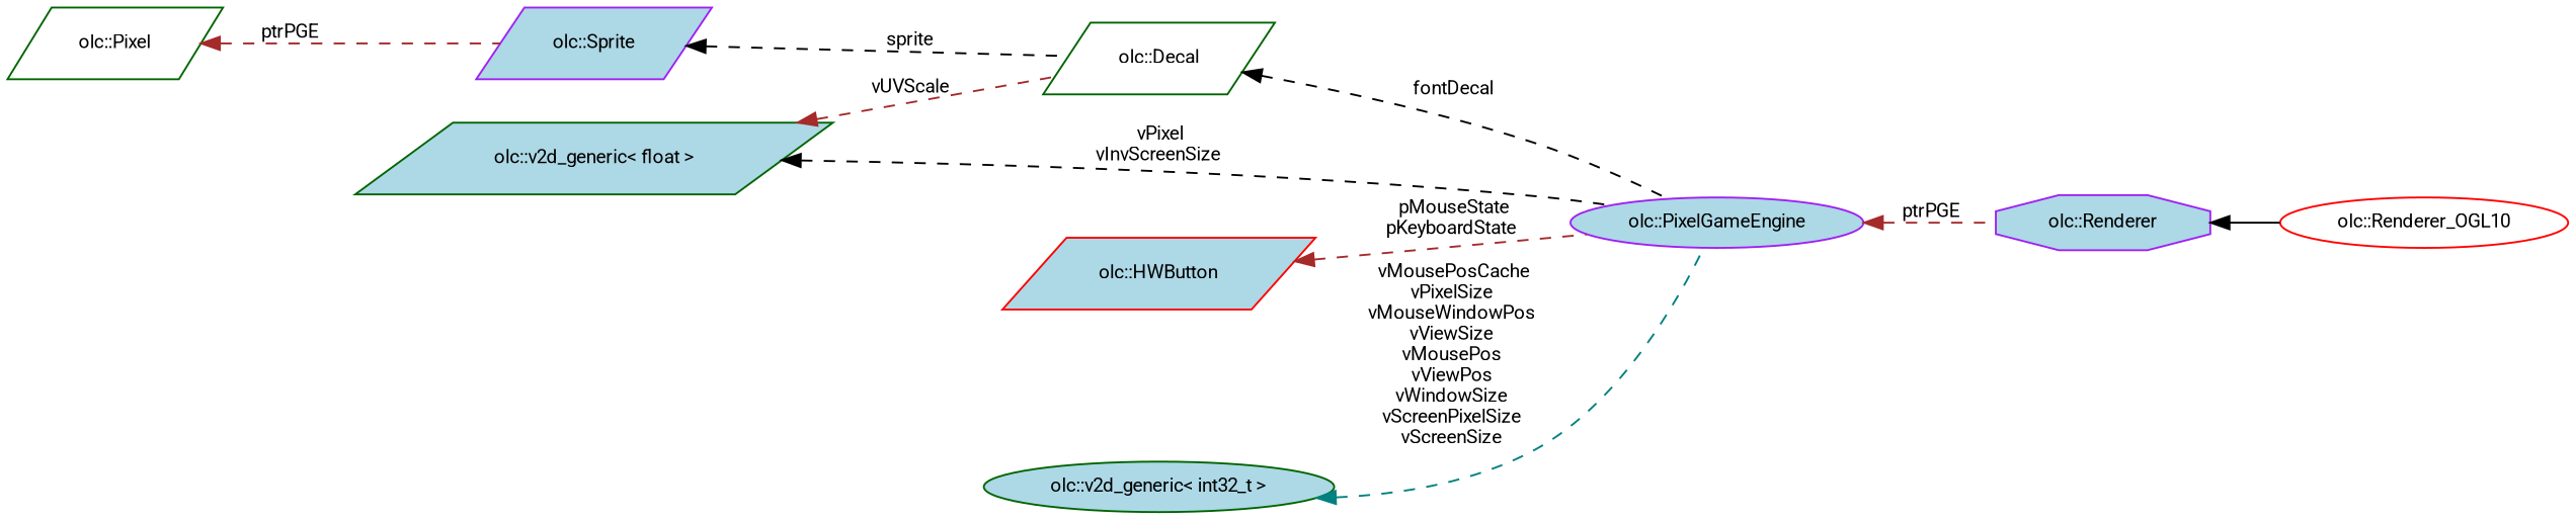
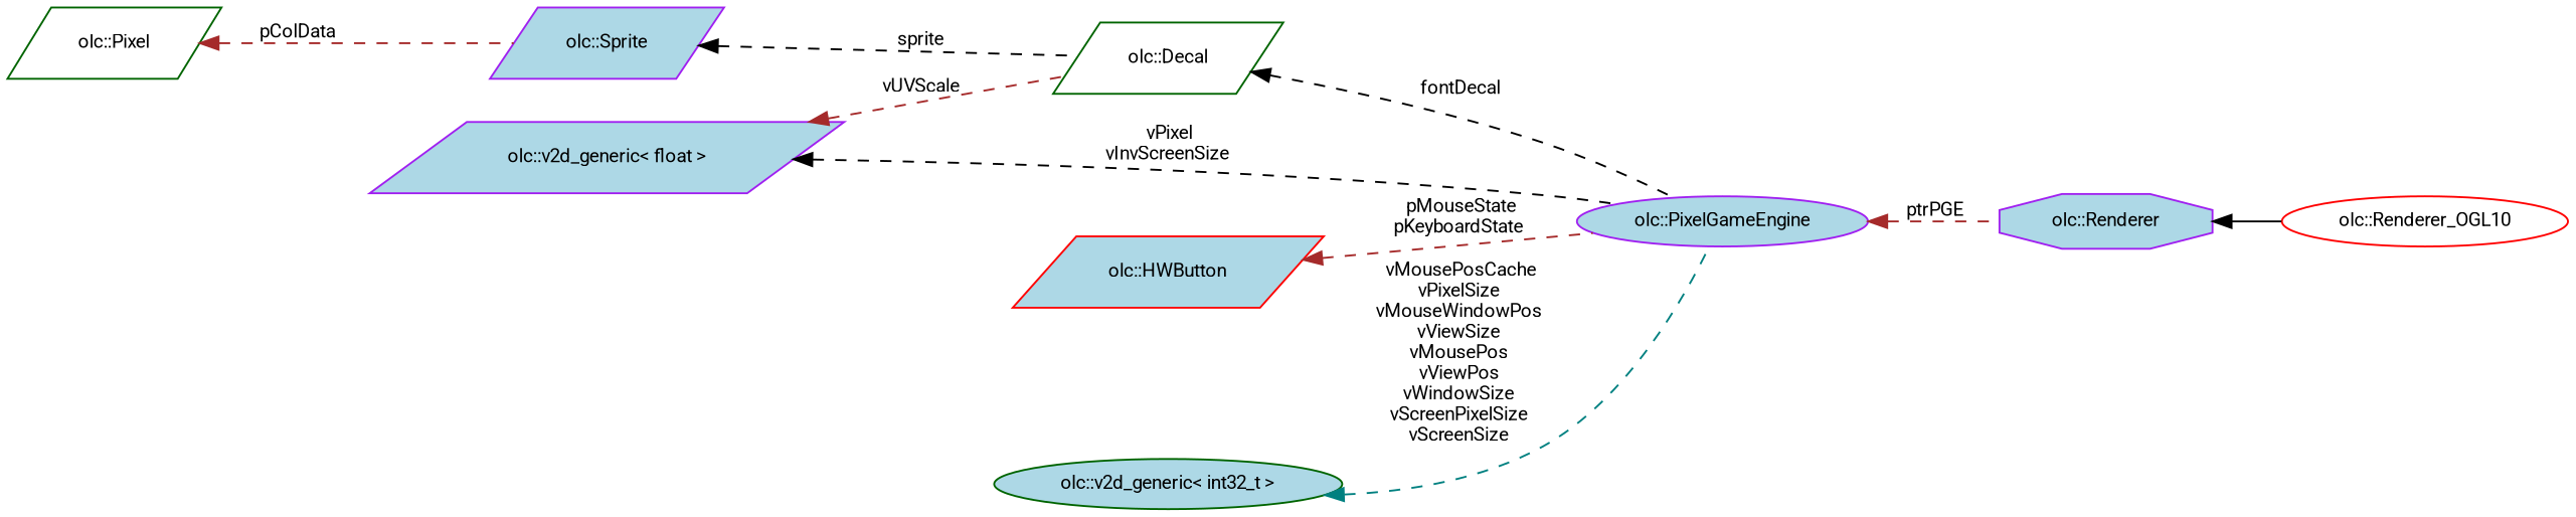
  digraph {
    fontname=Roboto
    rankdir=LR
    node [color=darkgreen fillcolor=lightblue fontname=Roboto fontsize=10 shape=parallelogram style=filled]
    edge [color=black dir=back fontname=Roboto fontsize=10 labelfontname=Helvetica labelfontsize=10 style=dashed]
    n1 [color=red fillcolor=white fontcolor=black height=0.2 label="olc::Renderer_OGL10" shape=ellipse width=0.4]
    n2 [color=purple height=0.2 label="olc::Renderer" shape=octagon width=0.4]
    n3 [color=purple height=0.2 label="olc::PixelGameEngine" shape=ellipse width=0.4]
    n4 [fillcolor=white height=0.2 label="olc::Decal" width=0.4]
    n5 [color=purple height=0.2 label="olc::Sprite" width=0.4]
    n6 [fillcolor=white height=0.2 label="olc::Pixel" width=0.4]
-   n7 [height=0.2 label="olc::v2d_generic\< float \>" width=0.4]
+   n7 [color=purple height=0.2 label="olc::v2d_generic\< float \>" width=0.4]
    n8 [color=red height=0.2 label="olc::HWButton" width=0.4]
    n9 [height=0.2 label="olc::v2d_generic\< int32_t \>" shape=ellipse width=0.4]
    n2 -> n1 [style=solid]
    n3 -> n2 [color=brown label=" ptrPGE"]
    n4 -> n3 [label=" fontDecal"]
    n5 -> n4 [label=" sprite"]
-   n6 -> n5 [color=brown label=" ptrPGE"]
+   n6 -> n5 [color=brown label=" pColData"]
    n7 -> n3 [label=" vPixel\nvInvScreenSize"]
    n7 -> n4 [color=brown label=" vUVScale"]
    n8 -> n3 [color=brown label=" pMouseState\npKeyboardState"]
    n9 -> n3 [color=teal label=" vMousePosCache\nvPixelSize\nvMouseWindowPos\nvViewSize\nvMousePos\nvViewPos\nvWindowSize\nvScreenPixelSize\nvScreenSize"]
  }
